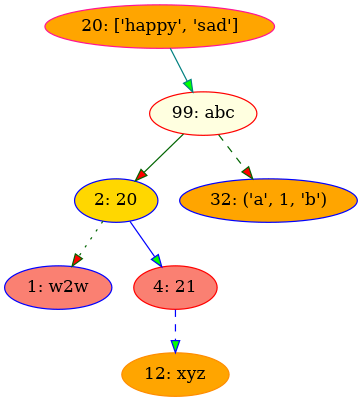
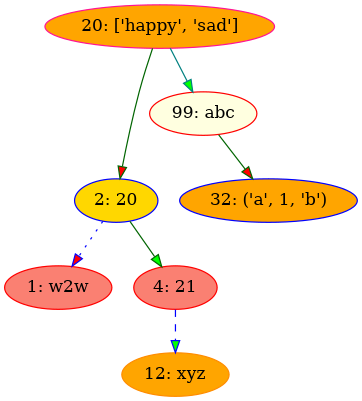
  digraph {
    node [color=blue fillcolor=orange style=filled]
    edge [color=darkgreen fillcolor=red style=solid]
    n1 [color=deeppink label="20: ['happy', 'sad']"]
    n2 [fillcolor=gold label="2: 20"]
    n3 [color=red fillcolor=lightyellow label="99: abc"]
-   n4 [fillcolor=salmon label="1: w2w"]
+   n4 [color=red fillcolor=salmon label="1: w2w"]
    n5 [color=red fillcolor=salmon label="4: 21"]
    n6 [label="32: ('a', 1, 'b')"]
    n7 [color=darkorange label="12: xyz"]
-   n3 -> n2
+   n1 -> n2
    n1 -> n3 [color=teal fillcolor=green]
-   n2 -> n4 [style=dotted]
-   n2 -> n5 [color=blue fillcolor=green]
-   n3 -> n6 [style=dashed]
+   n2 -> n4 [color=blue style=dotted]
+   n2 -> n5 [fillcolor=green]
+   n3 -> n6
    n5 -> n7 [color=blue fillcolor=green style=dashed]
  }
